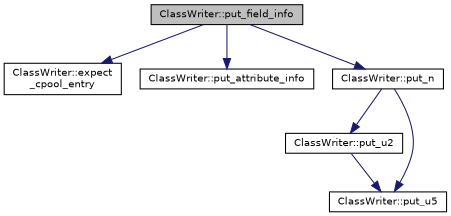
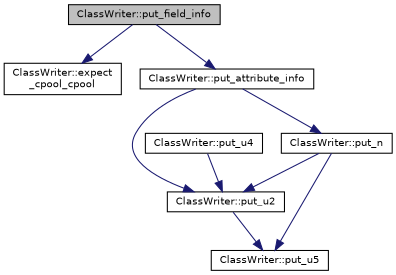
  digraph {
    rankdir=TB
    node [color=black fontname=Helvetica fontsize=10 shape=record]
    edge [color=midnightblue fontname=Helvetica fontsize=10 labelfontname=Helvetica labelfontsize=10 style=solid]
    n1 [fillcolor=grey75 fontcolor=black height=0.2 label="ClassWriter::put_field_info" style=filled width=0.4]
-   n2 [height=0.2 label="ClassWriter::expect\l_cpool_entry" width=0.4]
+   n2 [height=0.2 label="ClassWriter::expect\l_cpool_cpool" width=0.4]
    n3 [height=0.2 label="ClassWriter::put_attribute_info" width=0.4]
    n4 [height=0.2 label="ClassWriter::put_u2" width=0.4]
    n5 [height=0.2 label="ClassWriter::put_u5" width=0.4]
    n6 [height=0.2 label="ClassWriter::put_n" width=0.4]
+   n7 [height=0.2 label="ClassWriter::put_u4" width=0.4]
    n1 -> n2
    n1 -> n3
-   n1 -> n6
+   n3 -> n4
+   n3 -> n6
    n4 -> n5
    n6 -> n4
    n6 -> n5
+   n7 -> n4
  }
